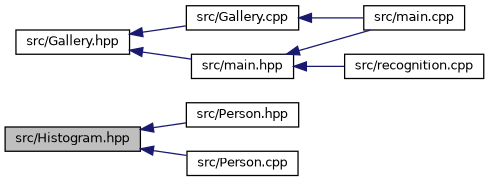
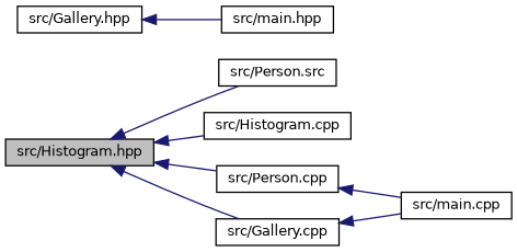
  digraph {
    rankdir=LR
    node [color=black fillcolor=white fontname=Helvetica fontsize=10 shape=record style=filled]
    edge [color=midnightblue dir=back fontname=Helvetica fontsize=10 labelfontname=Helvetica labelfontsize=10 style=solid]
    n1 [fillcolor=grey75 fontcolor=black height=0.2 label="src/Histogram.hpp" width=0.4]
-   n2 [height=0.2 label="src/Person.hpp" width=0.4]
+   n2 [height=0.2 label="src/Person.src" width=0.4]
+   n3 [height=0.2 label="src/Histogram.cpp" width=0.4]
    n4 [height=0.2 label="src/Person.cpp" width=0.4]
    n5 [height=0.2 label="src/Gallery.hpp" width=0.4]
    n6 [height=0.2 label="src/Gallery.cpp" width=0.4]
    n7 [height=0.2 label="src/main.hpp" width=0.4]
    n8 [height=0.2 label="src/main.cpp" width=0.4]
-   n9 [height=0.2 label="src/recognition.cpp" width=0.4]
    n1 -> n2
+   n1 -> n3
    n1 -> n4
-   n5 -> n6
+   n1 -> n6
    n5 -> n7
    n6 -> n8
-   n7 -> n8
-   n7 -> n9
+   n4 -> n8
  }
